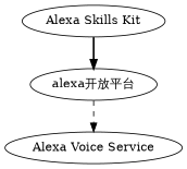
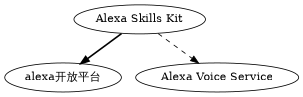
  digraph {
    edge [color=black]
    n1 [label="Alexa Skills Kit"]
    "alexa开放平台"
    n3 [label="Alexa Voice Service"]
    n1 -> "alexa开放平台" [style=bold]
-   "alexa开放平台" -> n3 [style=dashed]
+   n1 -> n3 [style=dashed]
  }
